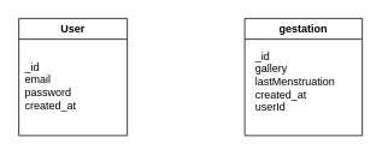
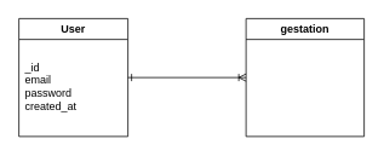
  <mxCell id="0" />
  <mxCell id="1" parent="0" />
+ <mxCell id="2" style="edgeStyle=none;html=1;exitX=1;exitY=0.5;exitDx=0;exitDy=0;entryX=0;entryY=0.5;entryDx=0;entryDy=0;startArrow=ERone;startFill=0;endArrow=ERoneToMany;endFill=0;" parent="1" source="3" target="5" edge="1"><mxGeometry relative="1" as="geometry" /></mxCell>
  <mxCell id="3" value="User" style="swimlane;" parent="1" vertex="1"><mxGeometry x="20" y="20" width="120" height="130" as="geometry" /></mxCell>
  <mxCell id="4" value="_id&lt;br&gt;email&lt;br&gt;password&lt;br&gt;created_at" style="text;html=1;align=left;verticalAlign=middle;resizable=0;points=[];autosize=1;strokeColor=none;fillColor=none;" parent="3" vertex="1"><mxGeometry x="5" y="45" width="70" height="60" as="geometry" /></mxCell>
  <mxCell id="5" value="gestation" style="swimlane;" parent="1" vertex="1"><mxGeometry x="270" y="20" width="130" height="130" as="geometry" /></mxCell>
- <mxCell id="6" value="_id&lt;br&gt;gallery&lt;br&gt;lastMenstruation&lt;br&gt;created_at&lt;br&gt;userId" style="text;html=1;align=left;verticalAlign=middle;resizable=0;points=[];autosize=1;strokeColor=none;fillColor=none;" parent="5" vertex="1"><mxGeometry x="10" y="30" width="100" height="80" as="geometry" /></mxCell>
